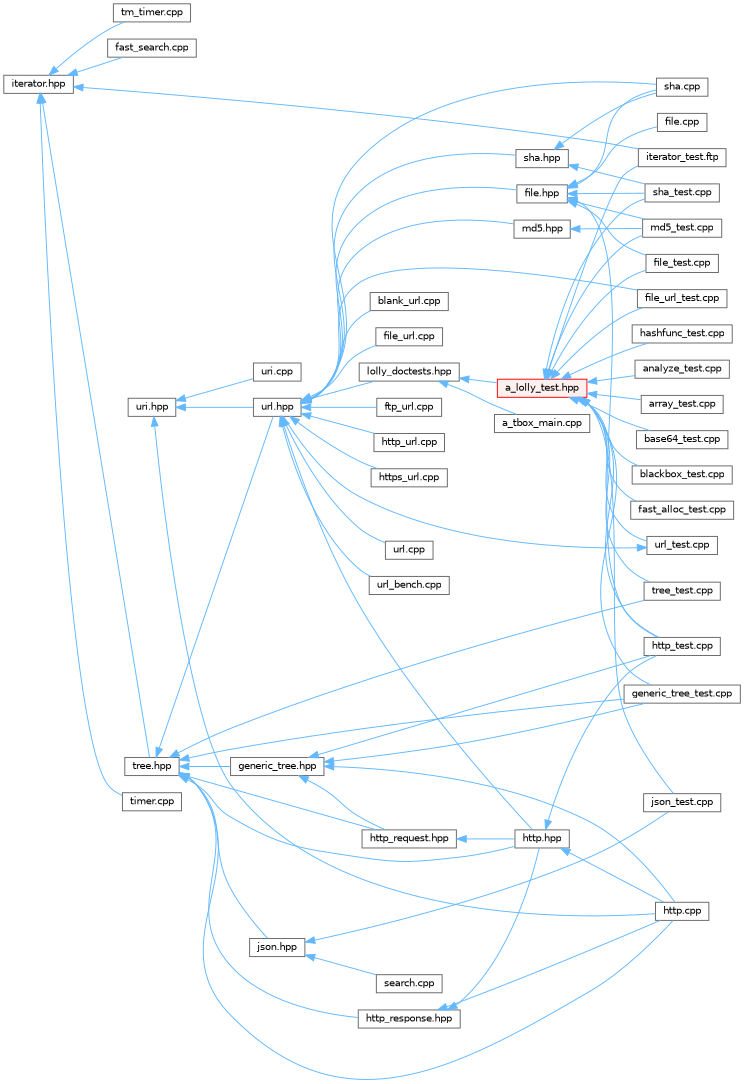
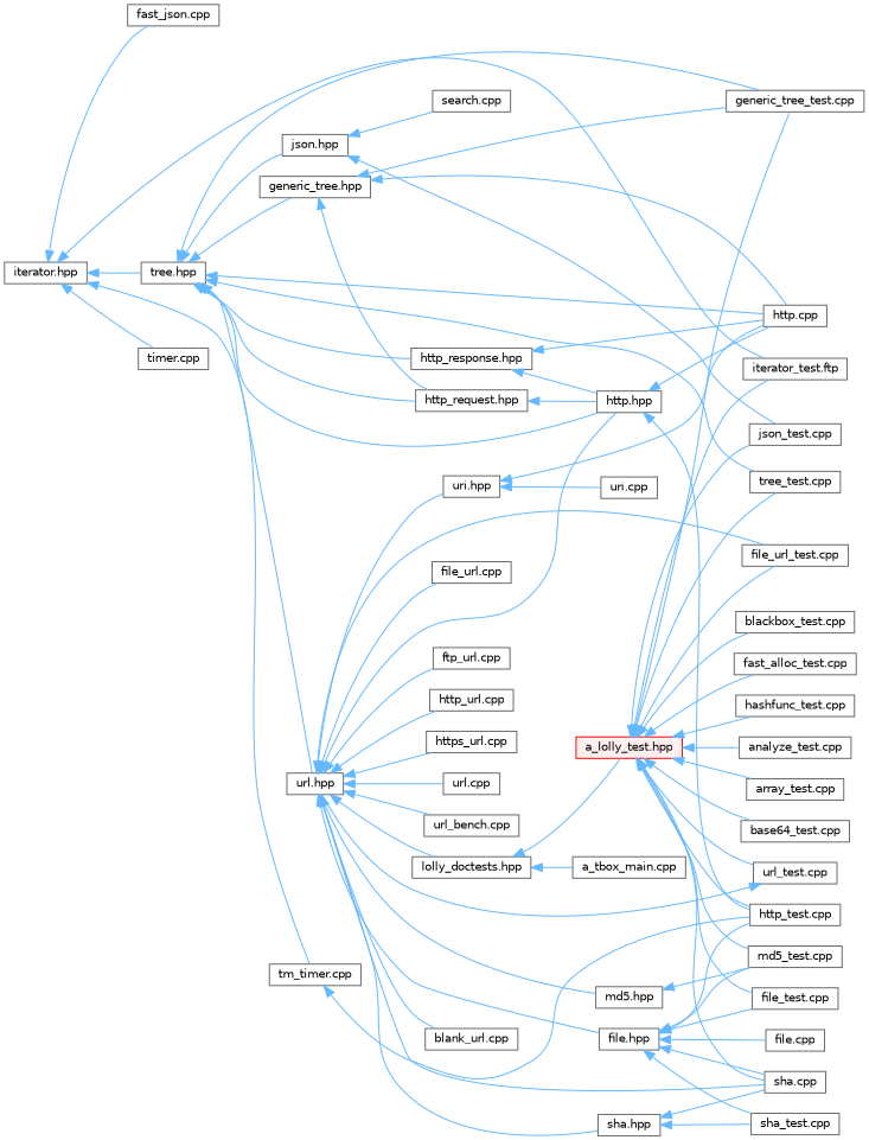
  digraph {
    rankdir=LR
    node [color=grey40 fillcolor=white fontname=Helvetica fontsize=10 shape=box style=filled]
    edge [color=steelblue1 dir=back fontname=Helvetica fontsize=10 labelfontname=Helvetica labelfontsize=10 style=solid]
    n1 [height=0.2 label="iterator.hpp" width=0.4]
-   n2 [height=0.2 label="fast_search.cpp" width=0.4]
+   n2 [height=0.2 label="fast_json.cpp" width=0.4]
    n3 [height=0.2 label="iterator_test.ftp" width=0.4]
    n4 [height=0.2 label="timer.cpp" width=0.4]
    n5 [height=0.2 label="tm_timer.cpp" width=0.4]
    n6 [height=0.2 label="tree.hpp" width=0.4]
    n7 [height=0.2 label="generic_tree.hpp" width=0.4]
    n8 [height=0.2 label="generic_tree_test.cpp" width=0.4]
    n9 [height=0.2 label="http.cpp" width=0.4]
    n10 [height=0.2 label="http_request.hpp" width=0.4]
    n11 [height=0.2 label="http.hpp" width=0.4]
    n12 [height=0.2 label="http_response.hpp" width=0.4]
    n13 [height=0.2 label="json.hpp" width=0.4]
    n14 [height=0.2 label="tree_test.cpp" width=0.4]
    n15 [height=0.2 label="url.hpp" width=0.4]
    n16 [height=0.2 label="http_test.cpp" width=0.4]
    n17 [height=0.2 label="search.cpp" width=0.4]
    n18 [height=0.2 label="json_test.cpp" width=0.4]
    n19 [height=0.2 label="blank_url.cpp" width=0.4]
    n20 [height=0.2 label="file.hpp" width=0.4]
    n21 [height=0.2 label="sha.cpp" width=0.4]
    n22 [height=0.2 label="file_url.cpp" width=0.4]
    n23 [height=0.2 label="file_url_test.cpp" width=0.4]
    n24 [height=0.2 label="ftp_url.cpp" width=0.4]
    n25 [height=0.2 label="http_url.cpp" width=0.4]
    n26 [height=0.2 label="https_url.cpp" width=0.4]
    n27 [height=0.2 label="lolly_doctests.hpp" width=0.4]
    n28 [height=0.2 label="md5.hpp" width=0.4]
    n29 [height=0.2 label="sha.hpp" width=0.4]
    n30 [height=0.2 label="uri.hpp" width=0.4]
    n31 [height=0.2 label="url.cpp" width=0.4]
    n32 [height=0.2 label="url_bench.cpp" width=0.4]
    n33 [height=0.2 label="file.cpp" width=0.4]
    n34 [height=0.2 label="file_test.cpp" width=0.4]
    n35 [height=0.2 label="md5_test.cpp" width=0.4]
    n36 [height=0.2 label="sha_test.cpp" width=0.4]
    n37 [color=red fillcolor="#FFF0F0" height=0.2 label="a_lolly_test.hpp" width=0.4]
    n38 [height=0.2 label="a_tbox_main.cpp" width=0.4]
    n39 [height=0.2 label="url_test.cpp" width=0.4]
    n40 [height=0.2 label="uri.cpp" width=0.4]
    n41 [height=0.2 label="analyze_test.cpp" width=0.4]
    n42 [height=0.2 label="array_test.cpp" width=0.4]
    n43 [height=0.2 label="base64_test.cpp" width=0.4]
    n44 [height=0.2 label="blackbox_test.cpp" width=0.4]
    n45 [height=0.2 label="fast_alloc_test.cpp" width=0.4]
    n46 [height=0.2 label="hashfunc_test.cpp" width=0.4]
    n1 -> n2
    n1 -> n3
    n1 -> n4
    n1 -> n5
    n1 -> n6
    n6 -> n7
    n6 -> n8
    n6 -> n9
    n6 -> n10
    n6 -> n11
    n6 -> n12
    n6 -> n13
    n6 -> n14
    n6 -> n15
    n7 -> n8
    n7 -> n9
    n7 -> n10
-   n7 -> n16
+   n5 -> n16
    n10 -> n11
    n11 -> n9
    n11 -> n16
    n12 -> n9
    n12 -> n11
    n13 -> n17
    n13 -> n18
    n15 -> n11
    n15 -> n19
    n15 -> n20
    n15 -> n21
    n15 -> n22
    n15 -> n23
    n15 -> n24
    n15 -> n25
    n15 -> n26
    n15 -> n27
    n15 -> n28
    n15 -> n29
-   n30 -> n15
+   n15 -> n30
    n15 -> n31
    n15 -> n32
    n20 -> n16
    n20 -> n21
    n20 -> n33
    n20 -> n34
    n20 -> n35
    n20 -> n36
    n27 -> n37
    n27 -> n38
    n28 -> n35
    n29 -> n21
    n29 -> n36
    n30 -> n9
    n30 -> n40
    n37 -> n3
    n37 -> n8
    n37 -> n14
    n37 -> n16
    n37 -> n18
    n37 -> n23
    n37 -> n34
    n37 -> n35
-   n37 -> n36
+   n37 -> n21
    n37 -> n39
    n37 -> n41
    n37 -> n42
    n37 -> n43
    n37 -> n44
    n37 -> n45
    n37 -> n46
    n39 -> n15
  }
